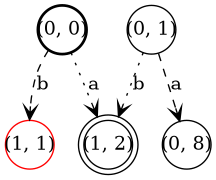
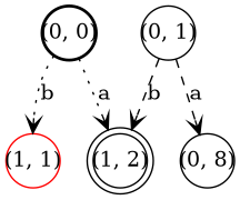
  digraph {
    nodesep=0.25
    rankdir=TB
    ranksep=0.4
    node [fixedsize=true fontsize=14 penwidth=1.0 shape=circle]
    edge [arrowhead=vee fontsize=14 style=dashed]
    n1 [height=0.5 label="(0, 0)" penwidth=2.0]
    n2 [color=red height=0.5 label="(1, 1)"]
    n3 [height=0.5 label="(1, 2)" shape=doublecircle]
    n4 [height=0.5 label="(0, 1)"]
    n5 [height=0.5 label="(0, 8)"]
-   n1 -> n2 [label=b]
+   n1 -> n2 [label=b style=dotted]
    n1 -> n3 [label=a style=dotted]
-   n4 -> n3 [label=b style=dotted]
+   n4 -> n3 [label=b]
    n4 -> n5 [label=a]
  }
